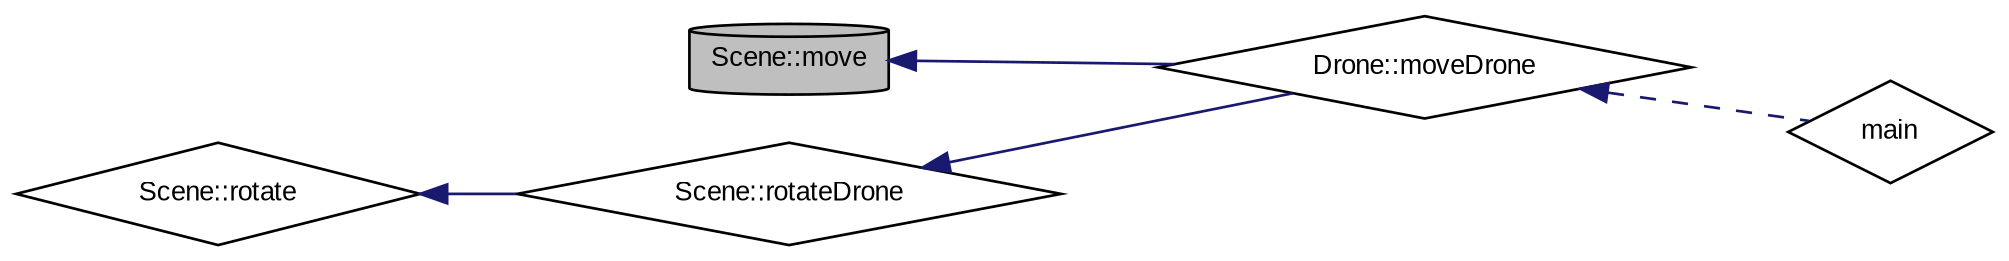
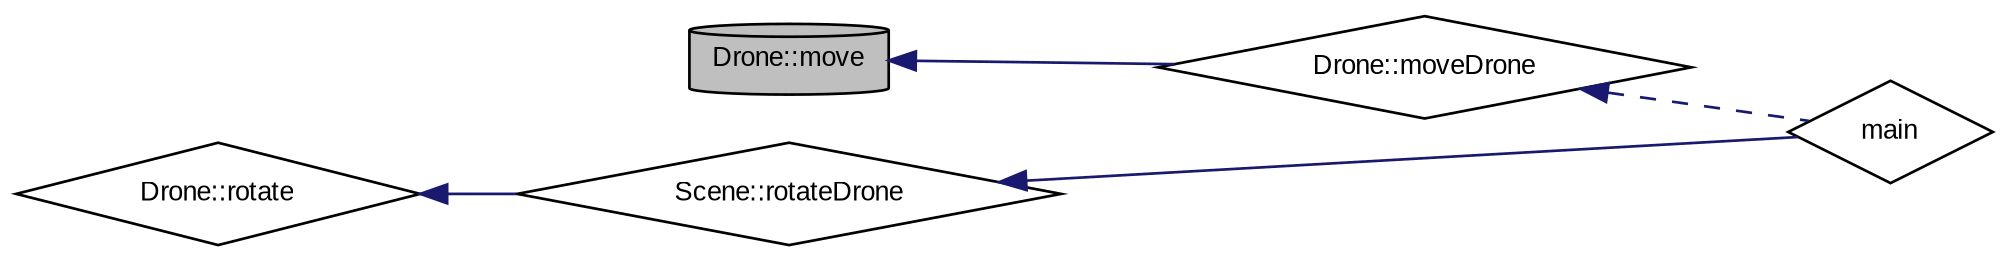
  digraph {
    fontname="Liberation Sans"
    rankdir=LR
    node [color=black fillcolor=white fontname="Liberation Sans" fontsize=10 shape=diamond style=filled]
    edge [color=midnightblue dir=back fontname="Liberation Sans" fontsize=10 labelfontname=Helvetica labelfontsize=10 style=solid]
-   n1 [fillcolor=grey75 fontcolor=black height=0.2 label="Scene::move" shape=cylinder width=0.4]
+   n1 [fillcolor=grey75 fontcolor=black height=0.2 label="Drone::move" shape=cylinder width=0.4]
    n2 [height=0.2 label="Drone::moveDrone" width=0.4]
-   n3 [height=0.2 label="Scene::rotate" width=0.4]
+   n3 [height=0.2 label="Drone::rotate" width=0.4]
    n4 [height=0.2 label="Scene::rotateDrone" width=0.4]
    n5 [height=0.2 label=main width=0.4]
    n1 -> n2
    n2 -> n5 [style=dashed]
    n3 -> n4
-   n4 -> n2
+   n4 -> n5
  }
